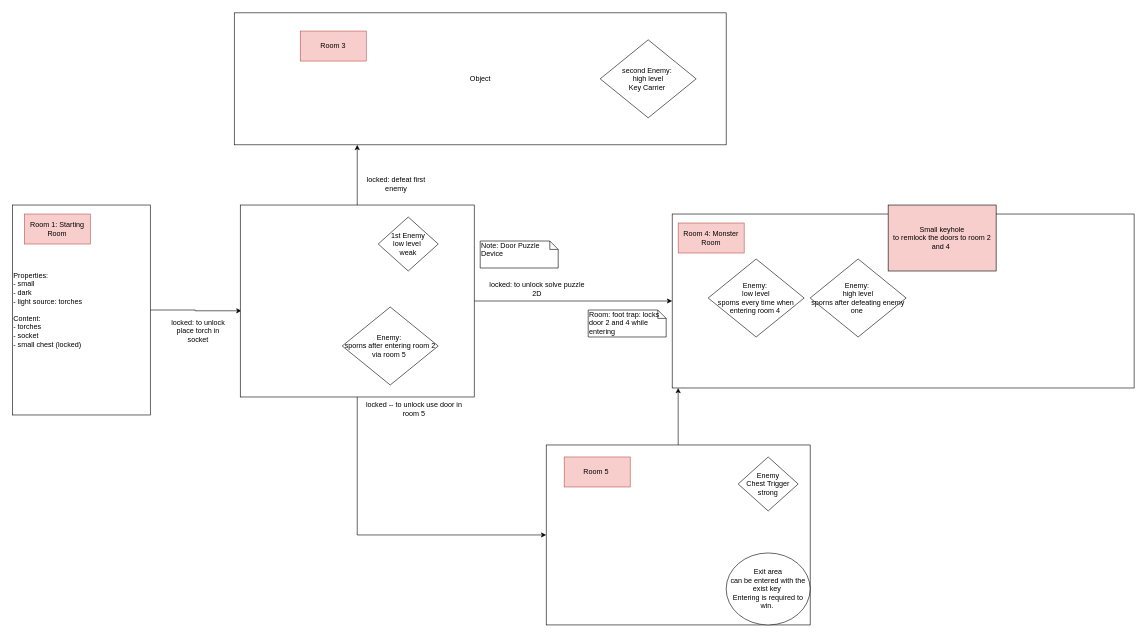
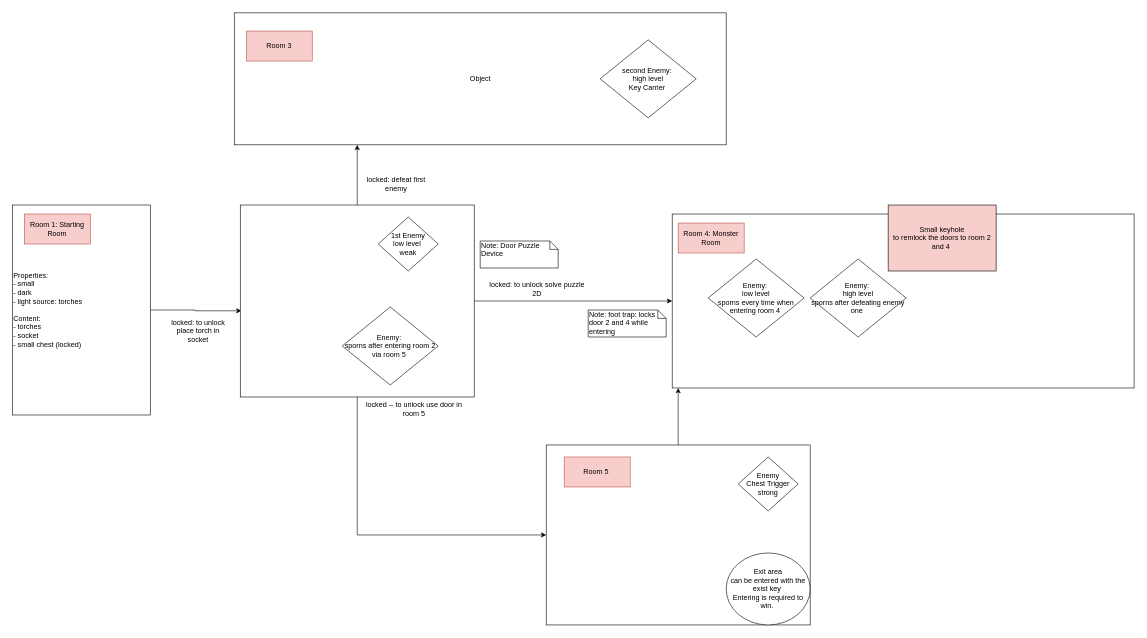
  <mxCell id="0" />
  <mxCell id="1" parent="0" />
  <mxCell id="2" style="edgeStyle=orthogonalEdgeStyle;rounded=0;orthogonalLoop=1;jettySize=auto;html=1;entryX=0.005;entryY=0.551;entryDx=0;entryDy=0;entryPerimeter=0;" edge="1" parent="1" source="3" target="7"><mxGeometry relative="1" as="geometry"><mxPoint x="390" y="516" as="targetPoint" /><Array as="points" /></mxGeometry></mxCell>
  <mxCell id="3" value="&lt;div&gt;&lt;span&gt;Properties:&amp;nbsp;&lt;/span&gt;&lt;/div&gt;&lt;div&gt;&lt;span&gt;- small&lt;/span&gt;&lt;/div&gt;&lt;div&gt;&lt;span&gt;- dark&lt;/span&gt;&lt;/div&gt;&lt;div&gt;&lt;span&gt;- light source: torches&lt;/span&gt;&lt;/div&gt;&lt;div&gt;&lt;span&gt;&lt;br&gt;&lt;/span&gt;&lt;/div&gt;&lt;div&gt;&lt;span&gt;Content:&amp;nbsp;&lt;/span&gt;&lt;/div&gt;&lt;div&gt;&lt;span&gt;- torches&lt;/span&gt;&lt;/div&gt;&lt;div&gt;- socket&lt;/div&gt;&lt;div&gt;- small chest (locked)&lt;/div&gt;" style="rounded=0;whiteSpace=wrap;html=1;align=left;" vertex="1" parent="1"><mxGeometry x="20" y="341" width="230" height="350" as="geometry" /></mxCell>
  <mxCell id="4" style="edgeStyle=orthogonalEdgeStyle;rounded=0;orthogonalLoop=1;jettySize=auto;html=1;entryX=0;entryY=0.5;entryDx=0;entryDy=0;" edge="1" parent="1" source="7" target="11"><mxGeometry relative="1" as="geometry"><Array as="points"><mxPoint x="595" y="891" /></Array></mxGeometry></mxCell>
  <mxCell id="5" style="edgeStyle=orthogonalEdgeStyle;rounded=0;orthogonalLoop=1;jettySize=auto;html=1;entryX=0;entryY=0.5;entryDx=0;entryDy=0;" edge="1" parent="1" source="7" target="16"><mxGeometry relative="1" as="geometry" /></mxCell>
  <mxCell id="6" style="edgeStyle=orthogonalEdgeStyle;rounded=0;orthogonalLoop=1;jettySize=auto;html=1;entryX=0.25;entryY=1;entryDx=0;entryDy=0;" edge="1" parent="1" source="7" target="24"><mxGeometry relative="1" as="geometry" /></mxCell>
  <mxCell id="7" value="" style="rounded=0;whiteSpace=wrap;html=1;" vertex="1" parent="1"><mxGeometry x="400" y="341" width="390" height="320" as="geometry" /></mxCell>
  <mxCell id="8" value="1st Enemy&lt;br&gt;low level&amp;nbsp;&lt;br&gt;weak" style="rhombus;whiteSpace=wrap;html=1;" vertex="1" parent="1"><mxGeometry x="630" y="361" width="100" height="90" as="geometry" /></mxCell>
  <mxCell id="9" value="Enemy:&amp;nbsp;&lt;br&gt;sporns after entering room 2 via room 5&amp;nbsp;" style="rhombus;whiteSpace=wrap;html=1;" vertex="1" parent="1"><mxGeometry x="570" y="511" width="160" height="130" as="geometry" /></mxCell>
  <mxCell id="10" style="edgeStyle=orthogonalEdgeStyle;rounded=0;orthogonalLoop=1;jettySize=auto;html=1;" edge="1" parent="1" source="11" target="16"><mxGeometry relative="1" as="geometry"><Array as="points"><mxPoint x="1130" y="651" /><mxPoint x="1130" y="651" /></Array></mxGeometry></mxCell>
  <mxCell id="11" value="" style="rounded=0;whiteSpace=wrap;html=1;" vertex="1" parent="1"><mxGeometry x="910" y="741" width="440" height="300" as="geometry" /></mxCell>
  <mxCell id="12" value="Enemy&lt;br&gt;Chest Trigger&lt;br&gt;strong" style="rhombus;whiteSpace=wrap;html=1;" vertex="1" parent="1"><mxGeometry x="1230" y="761" width="100" height="90" as="geometry" /></mxCell>
  <mxCell id="13" value="Exit area&lt;br&gt;can be entered with the exist key&amp;nbsp;&lt;br&gt;Entering is required to win.&amp;nbsp;" style="ellipse;whiteSpace=wrap;html=1;" vertex="1" parent="1"><mxGeometry x="1210" y="921" width="140" height="120" as="geometry" /></mxCell>
  <mxCell id="14" value="locked -- to unlock use door in room 5" style="text;html=1;strokeColor=none;fillColor=none;align=center;verticalAlign=middle;whiteSpace=wrap;rounded=0;" vertex="1" parent="1"><mxGeometry x="600" y="671" width="180" height="20" as="geometry" /></mxCell>
  <mxCell id="15" value="Room 5&amp;nbsp;" style="text;html=1;strokeColor=#b85450;fillColor=#f8cecc;align=center;verticalAlign=middle;whiteSpace=wrap;rounded=0;" vertex="1" parent="1"><mxGeometry x="940" y="761" width="110" height="50" as="geometry" /></mxCell>
  <mxCell id="16" value="" style="rounded=0;whiteSpace=wrap;html=1;" vertex="1" parent="1"><mxGeometry x="1120" y="356" width="770" height="290" as="geometry" /></mxCell>
  <mxCell id="17" value="Room 4: Monster Room" style="text;html=1;strokeColor=#b85450;fillColor=#f8cecc;align=center;verticalAlign=middle;whiteSpace=wrap;rounded=0;" vertex="1" parent="1"><mxGeometry x="1130" y="371" width="110" height="50" as="geometry" /></mxCell>
  <mxCell id="18" value="Enemy:&amp;nbsp;&lt;br&gt;low level&lt;br&gt;sporns every time when entering room 4&amp;nbsp;" style="rhombus;whiteSpace=wrap;html=1;" vertex="1" parent="1"><mxGeometry x="1180" y="431" width="160" height="130" as="geometry" /></mxCell>
  <mxCell id="19" value="Enemy:&amp;nbsp;&lt;br&gt;high level&lt;br&gt;sporns after defeating enemy one&amp;nbsp;" style="rhombus;whiteSpace=wrap;html=1;" vertex="1" parent="1"><mxGeometry x="1350" y="431" width="160" height="130" as="geometry" /></mxCell>
  <mxCell id="20" value="Small keyhole&lt;br&gt;to remlock the doors to room 2 and 4&amp;nbsp;" style="rounded=0;whiteSpace=wrap;html=1;fillColor=#f8cecc;" vertex="1" parent="1"><mxGeometry x="1480" y="341" width="180" height="110" as="geometry" /></mxCell>
  <mxCell id="21" value="locked: to unlock solve puzzle 2D" style="text;html=1;strokeColor=none;fillColor=none;align=center;verticalAlign=middle;whiteSpace=wrap;rounded=0;" vertex="1" parent="1"><mxGeometry x="810" y="471" width="170" height="20" as="geometry" /></mxCell>
  <mxCell id="22" value="Note: Door Puzzle Device" style="shape=note;whiteSpace=wrap;html=1;size=14;verticalAlign=top;align=left;spacingTop=-6;" vertex="1" parent="1"><mxGeometry x="800" y="401" width="130" height="45" as="geometry" /></mxCell>
- <mxCell id="23" value="Room: foot trap: locks door 2 and 4 while entering" style="shape=note;whiteSpace=wrap;html=1;size=14;verticalAlign=top;align=left;spacingTop=-6;" vertex="1" parent="1"><mxGeometry x="980" y="516" width="130" height="45" as="geometry" /></mxCell>
+ <mxCell id="23" value="Note: foot trap: locks door 2 and 4 while entering" style="shape=note;whiteSpace=wrap;html=1;size=14;verticalAlign=top;align=left;spacingTop=-6;" vertex="1" parent="1"><mxGeometry x="980" y="516" width="130" height="45" as="geometry" /></mxCell>
  <mxCell id="24" value="Object" style="html=1;" vertex="1" parent="1"><mxGeometry x="390" y="20.67" width="820" height="220" as="geometry" /></mxCell>
  <mxCell id="25" value="second Enemy:&amp;nbsp;&lt;br&gt;high level&lt;br&gt;Key Carrier&amp;nbsp;" style="rhombus;whiteSpace=wrap;html=1;" vertex="1" parent="1"><mxGeometry x="1000" y="65.67" width="160" height="130" as="geometry" /></mxCell>
  <mxCell id="26" value="locked: defeat first enemy" style="text;html=1;strokeColor=none;fillColor=none;align=center;verticalAlign=middle;whiteSpace=wrap;rounded=0;" vertex="1" parent="1"><mxGeometry x="600" y="291" width="120" height="30" as="geometry" /></mxCell>
- <mxCell id="27" value="Room 3" style="text;html=1;strokeColor=#b85450;fillColor=#f8cecc;align=center;verticalAlign=middle;whiteSpace=wrap;rounded=0;" vertex="1" parent="1"><mxGeometry x="500" y="51" width="110" height="50" as="geometry" /></mxCell>
+ <mxCell id="27" value="Room 3" style="text;html=1;strokeColor=#b85450;fillColor=#f8cecc;align=center;verticalAlign=middle;whiteSpace=wrap;rounded=0;" vertex="1" parent="1"><mxGeometry x="410" y="51" width="110" height="50" as="geometry" /></mxCell>
  <mxCell id="28" value="Room 1: Starting Room" style="text;html=1;strokeColor=#b85450;fillColor=#f8cecc;align=center;verticalAlign=middle;whiteSpace=wrap;rounded=0;" vertex="1" parent="1"><mxGeometry x="40" y="356" width="110" height="50" as="geometry" /></mxCell>
  <mxCell id="29" value="locked: to unlock place torch in socket" style="text;html=1;strokeColor=none;fillColor=none;align=center;verticalAlign=middle;whiteSpace=wrap;rounded=0;" vertex="1" parent="1"><mxGeometry x="280" y="541" width="100" height="20" as="geometry" /></mxCell>
